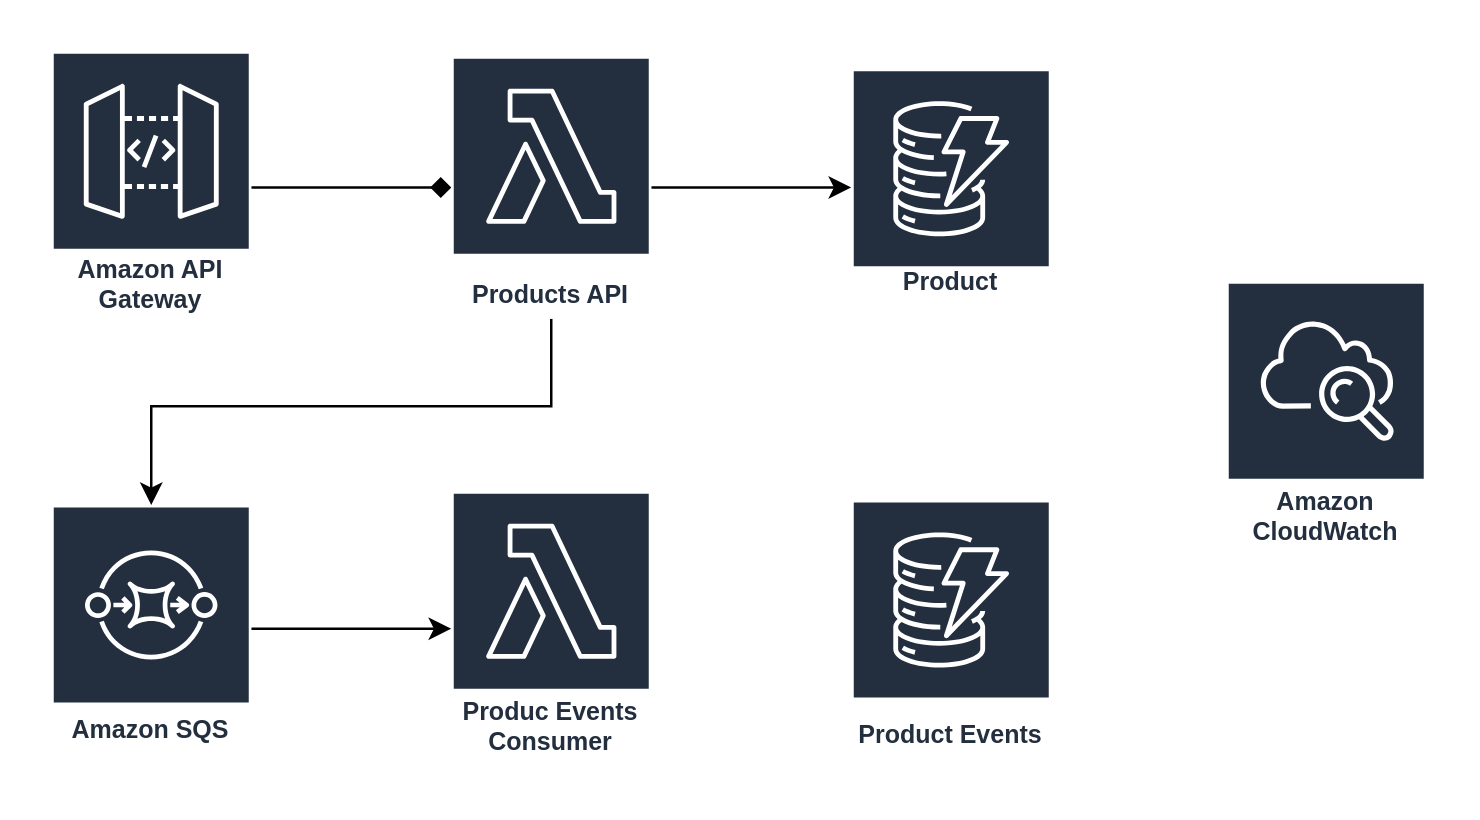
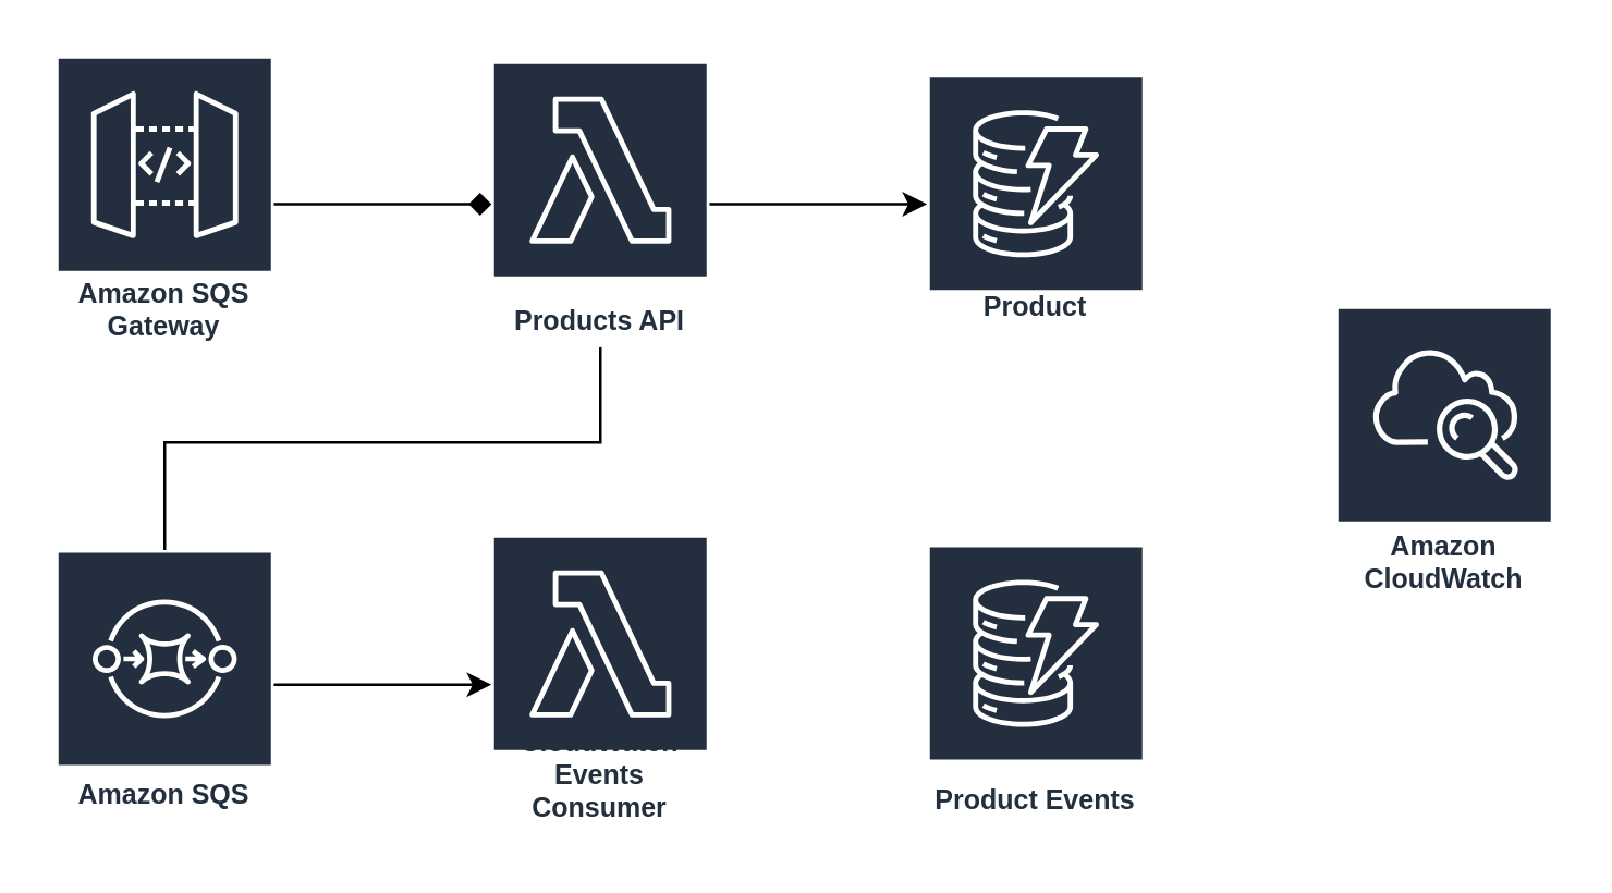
  <mxCell id="0" />
  <mxCell id="1" parent="0" />
  <mxCell id="2" value="" style="edgeStyle=orthogonalEdgeStyle;rounded=0;orthogonalLoop=1;jettySize=auto;html=1;endArrow=diamond;" edge="1" parent="1" source="3" target="6"><mxGeometry relative="1" as="geometry" /></mxCell>
- <mxCell id="3" value="Amazon API Gateway" style="outlineConnect=0;fontColor=#232F3E;gradientColor=none;strokeColor=#ffffff;fillColor=#232F3E;dashed=0;verticalLabelPosition=middle;verticalAlign=bottom;align=center;html=1;whiteSpace=wrap;fontSize=10;fontStyle=1;spacing=3;shape=mxgraph.aws4.productIcon;prIcon=mxgraph.aws4.api_gateway;" vertex="1" parent="1"><mxGeometry x="20" y="20" width="80" height="109" as="geometry" /></mxCell>
+ <mxCell id="3" value="Amazon SQS Gateway" style="outlineConnect=0;fontColor=#232F3E;gradientColor=none;strokeColor=#ffffff;fillColor=#232F3E;dashed=0;verticalLabelPosition=middle;verticalAlign=bottom;align=center;html=1;whiteSpace=wrap;fontSize=10;fontStyle=1;spacing=3;shape=mxgraph.aws4.productIcon;prIcon=mxgraph.aws4.api_gateway;" vertex="1" parent="1"><mxGeometry x="20" y="20" width="80" height="109" as="geometry" /></mxCell>
  <mxCell id="4" value="" style="edgeStyle=orthogonalEdgeStyle;rounded=0;orthogonalLoop=1;jettySize=auto;html=1;" edge="1" parent="1" source="6" target="7"><mxGeometry relative="1" as="geometry" /></mxCell>
- <mxCell id="5" value="" style="edgeStyle=orthogonalEdgeStyle;rounded=0;orthogonalLoop=1;jettySize=auto;html=1;" edge="1" parent="1" source="6" target="9"><mxGeometry relative="1" as="geometry"><Array as="points"><mxPoint x="220" y="162" /><mxPoint x="60" y="162" /></Array></mxGeometry></mxCell>
+ <mxCell id="5" value="" style="edgeStyle=orthogonalEdgeStyle;rounded=0;orthogonalLoop=1;jettySize=auto;html=1;endArrow=none;" edge="1" parent="1" source="6" target="9"><mxGeometry relative="1" as="geometry"><Array as="points"><mxPoint x="220" y="162" /><mxPoint x="60" y="162" /></Array></mxGeometry></mxCell>
  <mxCell id="6" value="Products API" style="outlineConnect=0;fontColor=#232F3E;gradientColor=none;strokeColor=#ffffff;fillColor=#232F3E;dashed=0;verticalLabelPosition=middle;verticalAlign=bottom;align=center;html=1;whiteSpace=wrap;fontSize=10;fontStyle=1;spacing=3;shape=mxgraph.aws4.productIcon;prIcon=mxgraph.aws4.lambda;" vertex="1" parent="1"><mxGeometry x="180" y="22" width="80" height="105" as="geometry" /></mxCell>
  <mxCell id="7" value="Product" style="outlineConnect=0;fontColor=#232F3E;gradientColor=none;strokeColor=#ffffff;fillColor=#232F3E;dashed=0;verticalLabelPosition=middle;verticalAlign=bottom;align=center;html=1;whiteSpace=wrap;fontSize=10;fontStyle=1;spacing=3;shape=mxgraph.aws4.productIcon;prIcon=mxgraph.aws4.dynamodb;" vertex="1" parent="1"><mxGeometry x="340" y="27" width="80" height="95" as="geometry" /></mxCell>
  <mxCell id="8" value="" style="edgeStyle=orthogonalEdgeStyle;rounded=0;orthogonalLoop=1;jettySize=auto;html=1;" edge="1" parent="1" source="9" target="10"><mxGeometry relative="1" as="geometry" /></mxCell>
  <mxCell id="9" value="Amazon SQS" style="outlineConnect=0;fontColor=#232F3E;gradientColor=none;strokeColor=#ffffff;fillColor=#232F3E;dashed=0;verticalLabelPosition=middle;verticalAlign=bottom;align=center;html=1;whiteSpace=wrap;fontSize=10;fontStyle=1;spacing=3;shape=mxgraph.aws4.productIcon;prIcon=mxgraph.aws4.sqs;" vertex="1" parent="1"><mxGeometry x="20" y="201.5" width="80" height="99" as="geometry" /></mxCell>
- <mxCell id="10" value="Produc Events Consumer" style="outlineConnect=0;fontColor=#232F3E;gradientColor=none;strokeColor=#ffffff;fillColor=#232F3E;dashed=0;verticalLabelPosition=middle;verticalAlign=bottom;align=center;html=1;whiteSpace=wrap;fontSize=10;fontStyle=1;spacing=3;shape=mxgraph.aws4.productIcon;prIcon=mxgraph.aws4.lambda;" vertex="1" parent="1"><mxGeometry x="180" y="196" width="80" height="110" as="geometry" /></mxCell>
+ <mxCell id="10" value="CloudWatch Events Consumer" style="outlineConnect=0;fontColor=#232F3E;gradientColor=none;strokeColor=#ffffff;fillColor=#232F3E;dashed=0;verticalLabelPosition=middle;verticalAlign=bottom;align=center;html=1;whiteSpace=wrap;fontSize=10;fontStyle=1;spacing=3;shape=mxgraph.aws4.productIcon;prIcon=mxgraph.aws4.lambda;" vertex="1" parent="1"><mxGeometry x="180" y="196" width="80" height="110" as="geometry" /></mxCell>
  <mxCell id="11" value="Product Events" style="outlineConnect=0;fontColor=#232F3E;gradientColor=none;strokeColor=#ffffff;fillColor=#232F3E;dashed=0;verticalLabelPosition=middle;verticalAlign=bottom;align=center;html=1;whiteSpace=wrap;fontSize=10;fontStyle=1;spacing=3;shape=mxgraph.aws4.productIcon;prIcon=mxgraph.aws4.dynamodb;" vertex="1" parent="1"><mxGeometry x="340" y="199.5" width="80" height="103.5" as="geometry" /></mxCell>
  <mxCell id="12" value="Amazon CloudWatch" style="outlineConnect=0;fontColor=#232F3E;gradientColor=none;strokeColor=#ffffff;fillColor=#232F3E;dashed=0;verticalLabelPosition=middle;verticalAlign=bottom;align=center;html=1;whiteSpace=wrap;fontSize=10;fontStyle=1;spacing=3;shape=mxgraph.aws4.productIcon;prIcon=mxgraph.aws4.cloudwatch;" vertex="1" parent="1"><mxGeometry x="490" y="112" width="80" height="110" as="geometry" /></mxCell>
